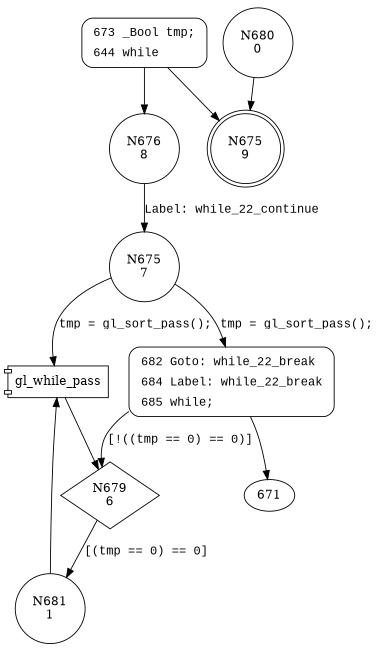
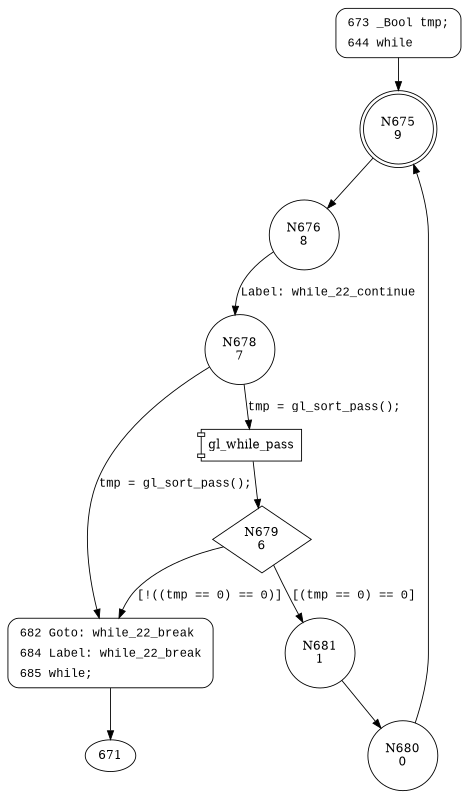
  digraph {
    node [shape=circle]
    edge [fontname="Courier New"]
    n1 [fillcolor=white fontname="Courier New" label=<<table border="0" cellborder="0" cellpadding="3" bgcolor="white"><tr><td align="right">673</td><td align="left">_Bool tmp;</td></tr><tr><td align="right">644</td><td align="left">while</td></tr></table>> penwidth=1 shape=Mrecord style="filled,bold"]
    n2 [label="N675\n9" shape=doublecircle]
    n3 [label="N676\n8"]
-   n4 [label="N675\n7"]
+   n4 [label="N678\n7"]
    n5 [label=gl_while_pass shape=component]
    n6 [fillcolor=white fontname="Courier New" label=<<table border="0" cellborder="0" cellpadding="3" bgcolor="white"><tr><td align="right">682</td><td align="left">Goto: while_22_break</td></tr><tr><td align="right">684</td><td align="left">Label: while_22_break</td></tr><tr><td align="right">685</td><td align="left">while;</td></tr></table>> penwidth=1 shape=Mrecord style="filled,bold"]
    n7 [label="N679\n6" shape=diamond]
    n8 [label="N681\n1"]
    n9 [label="N680\n0"]
    671 [shape=""]
    n1 -> n2 [fontname=""]
-   n1 -> n3
+   n2 -> n3
    n3 -> n4 [label="Label: while_22_continue"]
    n4 -> n5 [label="tmp = gl_sort_pass();"]
    n4 -> n6 [label="tmp = gl_sort_pass();"]
    n5 -> n7
    n6 -> 671 [fontname=""]
-   n6 -> n7 [label="[!((tmp == 0) == 0)]"]
+   n7 -> n6 [label="[!((tmp == 0) == 0)]"]
    n7 -> n8 [label="[(tmp == 0) == 0]"]
-   n8 -> n5
+   n8 -> n9
    n9 -> n2
  }
